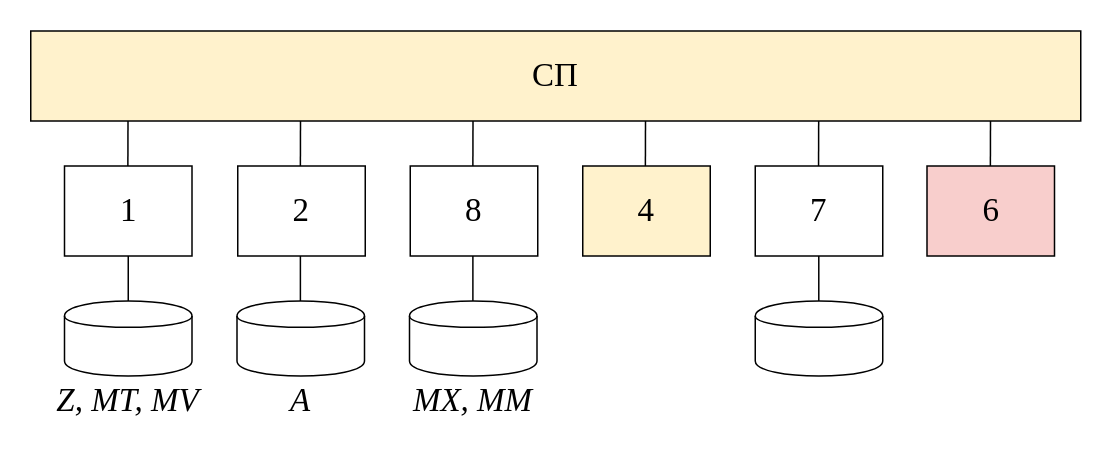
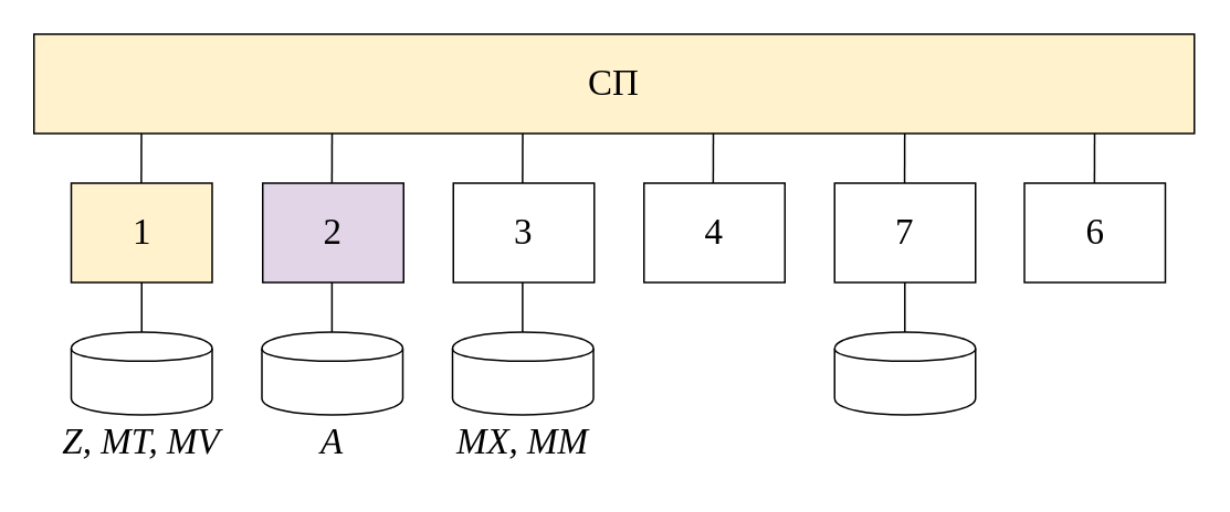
  <mxCell id="0" />
  <mxCell id="1" parent="0" />
  <mxCell id="2" value="СП" style="rounded=0;whiteSpace=wrap;html=1;fontFamily=Times New Roman;fontSize=22;fillColor=#fff2cc;" vertex="1" parent="1"><mxGeometry x="20" y="20" width="700" height="60" as="geometry" /></mxCell>
- <mxCell id="3" value="1" style="rounded=0;whiteSpace=wrap;html=1;fontFamily=Times New Roman;fontSize=22;" vertex="1" parent="1"><mxGeometry x="42.5" y="110" width="85" height="60" as="geometry" /></mxCell>
- <mxCell id="4" value="2" style="rounded=0;whiteSpace=wrap;html=1;fontFamily=Times New Roman;fontSize=22;" vertex="1" parent="1"><mxGeometry x="158" y="110" width="85" height="60" as="geometry" /></mxCell>
- <mxCell id="5" value="8" style="rounded=0;whiteSpace=wrap;html=1;fontFamily=Times New Roman;fontSize=22;" vertex="1" parent="1"><mxGeometry x="273" y="110" width="85" height="60" as="geometry" /></mxCell>
- <mxCell id="6" value="4" style="rounded=0;whiteSpace=wrap;html=1;fontFamily=Times New Roman;fontSize=22;fillColor=#fff2cc;" vertex="1" parent="1"><mxGeometry x="388" y="110" width="85" height="60" as="geometry" /></mxCell>
+ <mxCell id="3" value="1" style="rounded=0;whiteSpace=wrap;html=1;fontFamily=Times New Roman;fontSize=22;fillColor=#fff2cc;" vertex="1" parent="1"><mxGeometry x="42.5" y="110" width="85" height="60" as="geometry" /></mxCell>
+ <mxCell id="4" value="2" style="rounded=0;whiteSpace=wrap;html=1;fontFamily=Times New Roman;fontSize=22;fillColor=#e1d5e7;" vertex="1" parent="1"><mxGeometry x="158" y="110" width="85" height="60" as="geometry" /></mxCell>
+ <mxCell id="5" value="3" style="rounded=0;whiteSpace=wrap;html=1;fontFamily=Times New Roman;fontSize=22;" vertex="1" parent="1"><mxGeometry x="273" y="110" width="85" height="60" as="geometry" /></mxCell>
+ <mxCell id="6" value="4" style="rounded=0;whiteSpace=wrap;html=1;fontFamily=Times New Roman;fontSize=22;" vertex="1" parent="1"><mxGeometry x="388" y="110" width="85" height="60" as="geometry" /></mxCell>
  <mxCell id="7" style="edgeStyle=orthogonalEdgeStyle;rounded=0;orthogonalLoop=1;jettySize=auto;html=1;exitX=0.5;exitY=0;exitDx=0;exitDy=0;entryX=0.5;entryY=1;entryDx=0;entryDy=0;fontFamily=Times New Roman;fontSize=22;endArrow=none;endFill=0;" edge="1" parent="1" source="8" target="3"><mxGeometry relative="1" as="geometry" /></mxCell>
  <mxCell id="8" value="" style="shape=cylinder;whiteSpace=wrap;html=1;boundedLbl=1;backgroundOutline=1;fontFamily=Times New Roman;fontSize=22;" vertex="1" parent="1"><mxGeometry x="42.5" y="200" width="85" height="50" as="geometry" /></mxCell>
  <mxCell id="9" value="" style="shape=cylinder;whiteSpace=wrap;html=1;boundedLbl=1;backgroundOutline=1;fontFamily=Times New Roman;fontSize=22;" vertex="1" parent="1"><mxGeometry x="157.5" y="200" width="85" height="50" as="geometry" /></mxCell>
  <mxCell id="10" value="" style="shape=cylinder;whiteSpace=wrap;html=1;boundedLbl=1;backgroundOutline=1;fontFamily=Times New Roman;fontSize=22;" vertex="1" parent="1"><mxGeometry x="272.5" y="200" width="85" height="50" as="geometry" /></mxCell>
  <mxCell id="11" value="&lt;!--StartFragment--&gt;Z,  MT, MV&lt;!--EndFragment--&gt;" style="text;whiteSpace=wrap;html=1;fontSize=22;fontFamily=Times New Roman;align=center;fontStyle=2" vertex="1" parent="1"><mxGeometry x="20" y="247" width="130" height="40" as="geometry" /></mxCell>
  <mxCell id="12" value="&lt;!--StartFragment--&gt;А &lt;!--EndFragment--&gt;" style="text;whiteSpace=wrap;html=1;fontSize=22;fontFamily=Times New Roman;align=center;fontStyle=2" vertex="1" parent="1"><mxGeometry x="180" y="247" width="40" height="40" as="geometry" /></mxCell>
  <mxCell id="13" value="MX, MM" style="text;whiteSpace=wrap;html=1;fontSize=22;fontFamily=Times New Roman;align=center;fontStyle=2" vertex="1" parent="1"><mxGeometry x="255" y="247" width="120" height="40" as="geometry" /></mxCell>
  <mxCell id="14" style="edgeStyle=orthogonalEdgeStyle;rounded=0;orthogonalLoop=1;jettySize=auto;html=1;exitX=0.5;exitY=0;exitDx=0;exitDy=0;entryX=0.5;entryY=1;entryDx=0;entryDy=0;fontFamily=Times New Roman;fontSize=22;endArrow=none;endFill=0;" edge="1" parent="1"><mxGeometry relative="1" as="geometry"><mxPoint x="199.76" y="200" as="sourcePoint" /><mxPoint x="199.76" y="170" as="targetPoint" /></mxGeometry></mxCell>
  <mxCell id="15" value="" style="endArrow=none;html=1;fontFamily=Times New Roman;fontSize=22;exitX=0.5;exitY=0;exitDx=0;exitDy=0;entryX=0.099;entryY=1;entryDx=0;entryDy=0;entryPerimeter=0;" edge="1" parent="1"><mxGeometry width="50" height="50" relative="1" as="geometry"><mxPoint x="199.76" y="110" as="sourcePoint" /><mxPoint x="199.83" y="80" as="targetPoint" /></mxGeometry></mxCell>
  <mxCell id="16" style="edgeStyle=orthogonalEdgeStyle;rounded=0;orthogonalLoop=1;jettySize=auto;html=1;exitX=0.5;exitY=0;exitDx=0;exitDy=0;entryX=0.5;entryY=1;entryDx=0;entryDy=0;fontFamily=Times New Roman;fontSize=22;endArrow=none;endFill=0;" edge="1" parent="1"><mxGeometry relative="1" as="geometry"><mxPoint x="314.76" y="200" as="sourcePoint" /><mxPoint x="314.76" y="170" as="targetPoint" /></mxGeometry></mxCell>
  <mxCell id="17" value="" style="endArrow=none;html=1;fontFamily=Times New Roman;fontSize=22;exitX=0.5;exitY=0;exitDx=0;exitDy=0;entryX=0.099;entryY=1;entryDx=0;entryDy=0;entryPerimeter=0;" edge="1" parent="1"><mxGeometry width="50" height="50" relative="1" as="geometry"><mxPoint x="314.76" y="110" as="sourcePoint" /><mxPoint x="314.83" y="80" as="targetPoint" /></mxGeometry></mxCell>
  <mxCell id="18" value="" style="endArrow=none;html=1;fontFamily=Times New Roman;fontSize=22;exitX=0.5;exitY=0;exitDx=0;exitDy=0;entryX=0.099;entryY=1;entryDx=0;entryDy=0;entryPerimeter=0;" edge="1" parent="1"><mxGeometry width="50" height="50" relative="1" as="geometry"><mxPoint x="429.76" y="110" as="sourcePoint" /><mxPoint x="429.83" y="80" as="targetPoint" /></mxGeometry></mxCell>
  <mxCell id="19" value="7" style="rounded=0;whiteSpace=wrap;html=1;fontFamily=Times New Roman;fontSize=22;" vertex="1" parent="1"><mxGeometry x="503" y="110" width="85" height="60" as="geometry" /></mxCell>
  <mxCell id="20" value="" style="shape=cylinder;whiteSpace=wrap;html=1;boundedLbl=1;backgroundOutline=1;fontFamily=Times New Roman;fontSize=22;" vertex="1" parent="1"><mxGeometry x="503" y="200" width="85" height="50" as="geometry" /></mxCell>
  <mxCell id="21" style="edgeStyle=orthogonalEdgeStyle;rounded=0;orthogonalLoop=1;jettySize=auto;html=1;exitX=0.5;exitY=0;exitDx=0;exitDy=0;entryX=0.5;entryY=1;entryDx=0;entryDy=0;fontFamily=Times New Roman;fontSize=22;endArrow=none;endFill=0;" edge="1" parent="1"><mxGeometry relative="1" as="geometry"><mxPoint x="545.36" y="200" as="sourcePoint" /><mxPoint x="545.36" y="170" as="targetPoint" /></mxGeometry></mxCell>
  <mxCell id="22" value="" style="endArrow=none;html=1;fontFamily=Times New Roman;fontSize=22;exitX=0.5;exitY=0;exitDx=0;exitDy=0;entryX=0.099;entryY=1;entryDx=0;entryDy=0;entryPerimeter=0;" edge="1" parent="1"><mxGeometry width="50" height="50" relative="1" as="geometry"><mxPoint x="545.21" y="110" as="sourcePoint" /><mxPoint x="545.28" y="80" as="targetPoint" /></mxGeometry></mxCell>
- <mxCell id="23" value="6" style="rounded=0;whiteSpace=wrap;html=1;fontFamily=Times New Roman;fontSize=22;fillColor=#f8cecc;" vertex="1" parent="1"><mxGeometry x="617.5" y="110" width="85" height="60" as="geometry" /></mxCell>
+ <mxCell id="23" value="6" style="rounded=0;whiteSpace=wrap;html=1;fontFamily=Times New Roman;fontSize=22;" vertex="1" parent="1"><mxGeometry x="617.5" y="110" width="85" height="60" as="geometry" /></mxCell>
  <mxCell id="24" value="" style="endArrow=none;html=1;fontFamily=Times New Roman;fontSize=22;exitX=0.5;exitY=0;exitDx=0;exitDy=0;entryX=0.099;entryY=1;entryDx=0;entryDy=0;entryPerimeter=0;" edge="1" parent="1"><mxGeometry width="50" height="50" relative="1" as="geometry"><mxPoint x="659.76" y="110" as="sourcePoint" /><mxPoint x="659.83" y="80" as="targetPoint" /></mxGeometry></mxCell>
  <mxCell id="25" value="" style="endArrow=none;html=1;fontFamily=Times New Roman;fontSize=22;exitX=0.5;exitY=0;exitDx=0;exitDy=0;entryX=0.099;entryY=1;entryDx=0;entryDy=0;entryPerimeter=0;" edge="1" parent="1"><mxGeometry width="50" height="50" relative="1" as="geometry"><mxPoint x="84.76" y="110" as="sourcePoint" /><mxPoint x="84.83" y="80" as="targetPoint" /></mxGeometry></mxCell>
